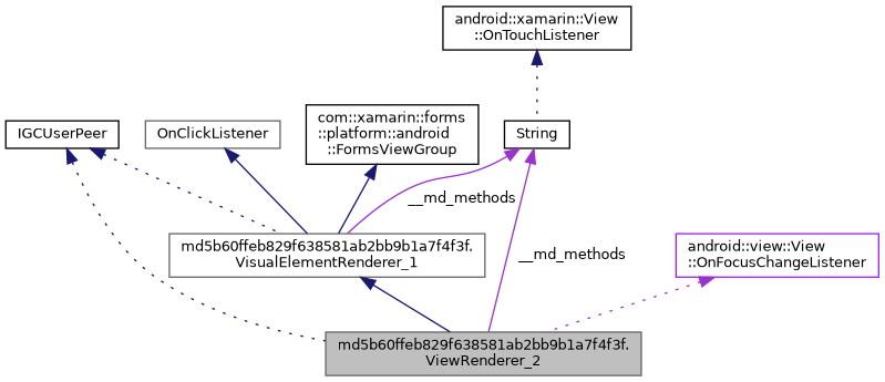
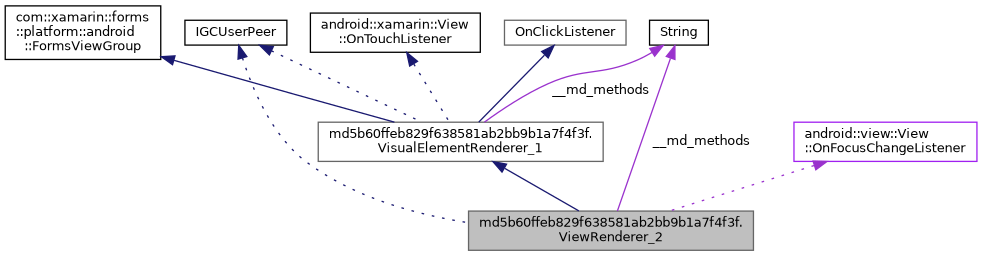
  digraph {
    rankdir=TB
    node [color=black fillcolor=white fontname=Helvetica fontsize=10 shape=record style=filled]
    edge [color=midnightblue dir=back fontname=Helvetica fontsize=10 labelfontname=Helvetica labelfontsize=10 style=solid]
    n1 [color=gray40 fillcolor=grey75 fontcolor=black height=0.2 label="md5b60ffeb829f638581ab2bb9b1a7f4f3f.\lViewRenderer_2" width=0.4]
    n2 [color=gray40 height=0.2 label="md5b60ffeb829f638581ab2bb9b1a7f4f3f.\lVisualElementRenderer_1" width=0.4]
    n3 [height=0.2 label="com::xamarin::forms\l::platform::android\l::FormsViewGroup" width=0.4]
    n4 [height=0.2 label=IGCUserPeer width=0.4]
    n5 [height=0.2 label="android::xamarin::View\l::OnTouchListener" width=0.4]
    n6 [color=gray40 height=0.2 label=OnClickListener width=0.4]
    n7 [height=0.2 label=String width=0.4]
    n8 [color=purple height=0.2 label="android::view::View\l::OnFocusChangeListener" width=0.4]
    n2 -> n1
    n3 -> n2
    n4 -> n1 [style=dotted]
    n4 -> n2 [style=dotted]
-   n5 -> n7 [style=dotted]
+   n5 -> n2 [style=dotted]
    n6 -> n2
    n7 -> n1 [color=darkorchid3 label=" __md_methods"]
    n7 -> n2 [color=darkorchid3 label=" __md_methods"]
    n8 -> n1 [color=darkorchid3 style=dotted]
  }
